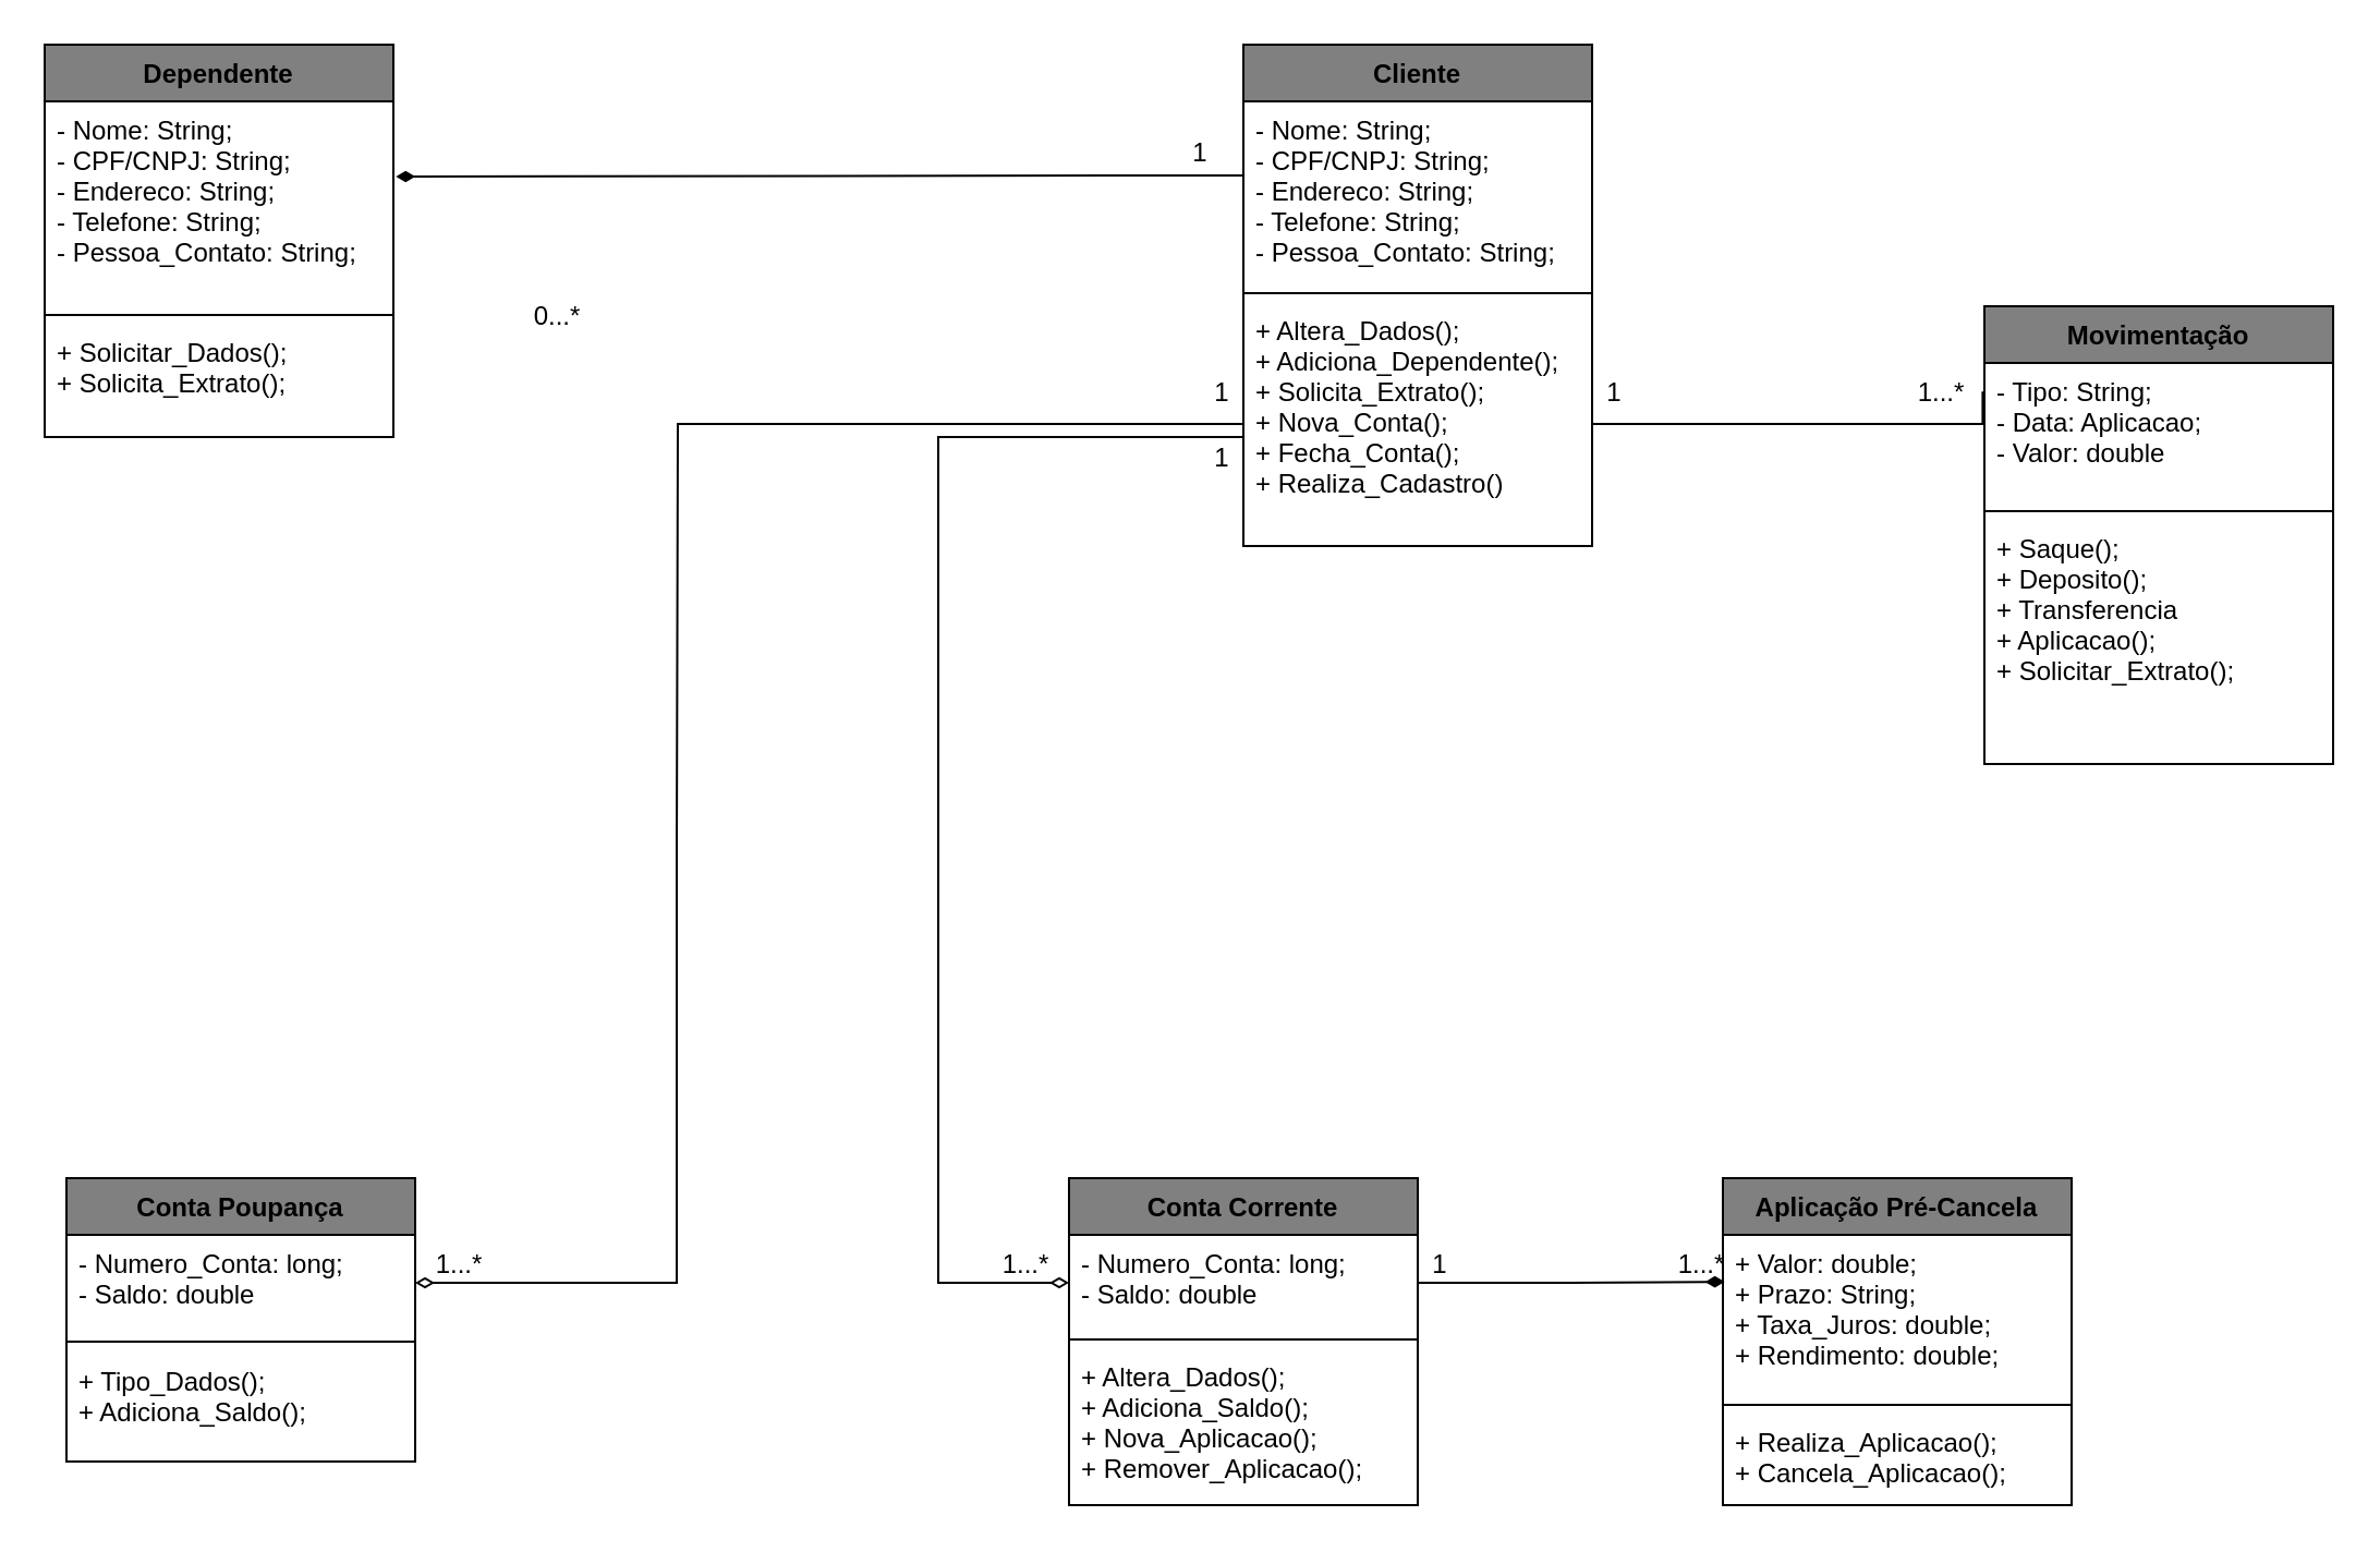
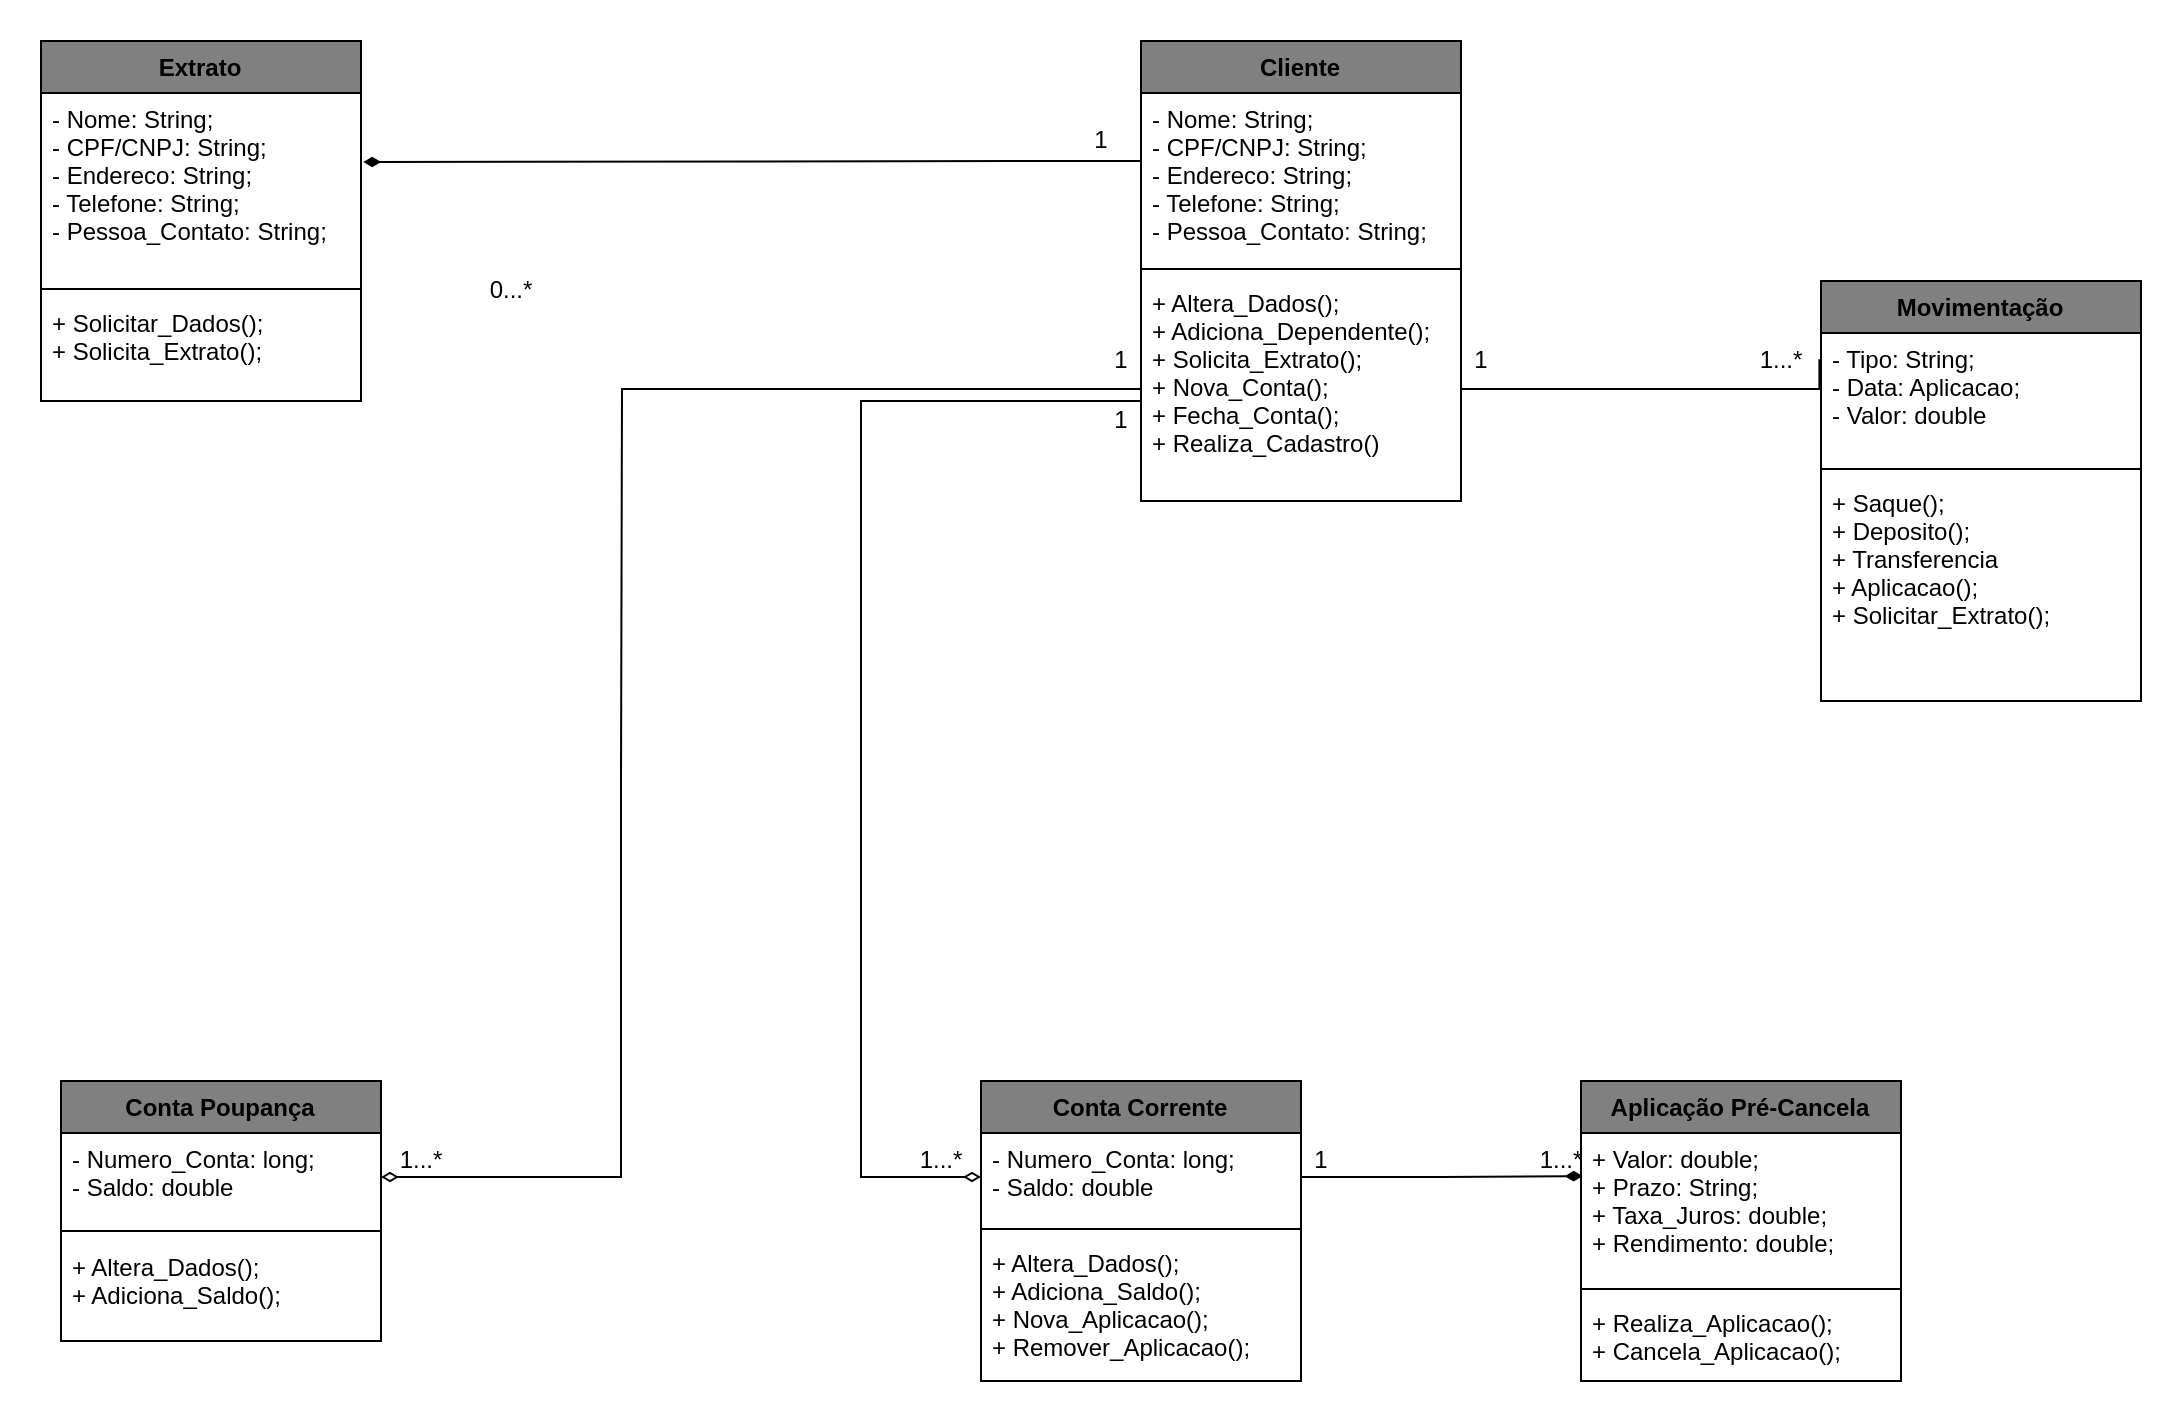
  <mxCell id="0" />
  <mxCell id="1" parent="0" />
- <mxCell id="2" value="Dependente" style="swimlane;fontStyle=1;align=center;verticalAlign=top;childLayout=stackLayout;horizontal=1;startSize=26;horizontalStack=0;resizeParent=1;resizeParentMax=0;resizeLast=0;collapsible=1;marginBottom=0;fillColor=#808080;" parent="1" vertex="1"><mxGeometry x="20" y="20" width="160" height="180" as="geometry" /></mxCell>
+ <mxCell id="2" value="Extrato" style="swimlane;fontStyle=1;align=center;verticalAlign=top;childLayout=stackLayout;horizontal=1;startSize=26;horizontalStack=0;resizeParent=1;resizeParentMax=0;resizeLast=0;collapsible=1;marginBottom=0;fillColor=#808080;" parent="1" vertex="1"><mxGeometry x="20" y="20" width="160" height="180" as="geometry" /></mxCell>
  <mxCell id="3" value="- Nome: String;&#10;- CPF/CNPJ: String;&#10;- Endereco: String;&#10;- Telefone: String;&#10;- Pessoa_Contato: String;" style="text;strokeColor=none;fillColor=none;align=left;verticalAlign=top;spacingLeft=4;spacingRight=4;overflow=hidden;rotatable=0;points=[[0,0.5],[1,0.5]];portConstraint=eastwest;" parent="2" vertex="1"><mxGeometry y="26" width="160" height="94" as="geometry" /></mxCell>
  <mxCell id="4" value="" style="line;strokeWidth=1;fillColor=none;align=left;verticalAlign=middle;spacingTop=-1;spacingLeft=3;spacingRight=3;rotatable=0;labelPosition=right;points=[];portConstraint=eastwest;" parent="2" vertex="1"><mxGeometry y="120" width="160" height="8" as="geometry" /></mxCell>
  <mxCell id="5" value="+ Solicitar_Dados();&#10;+ Solicita_Extrato();" style="text;strokeColor=none;fillColor=none;align=left;verticalAlign=top;spacingLeft=4;spacingRight=4;overflow=hidden;rotatable=0;points=[[0,0.5],[1,0.5]];portConstraint=eastwest;" parent="2" vertex="1"><mxGeometry y="128" width="160" height="52" as="geometry" /></mxCell>
  <mxCell id="6" value="Cliente" style="swimlane;fontStyle=1;align=center;verticalAlign=top;childLayout=stackLayout;horizontal=1;startSize=26;horizontalStack=0;resizeParent=1;resizeParentMax=0;resizeLast=0;collapsible=1;marginBottom=0;fillColor=#808080;" parent="1" vertex="1"><mxGeometry x="570" y="20" width="160" height="230" as="geometry" /></mxCell>
  <mxCell id="7" value="- Nome: String;&#10;- CPF/CNPJ: String;&#10;- Endereco: String;&#10;- Telefone: String;&#10;- Pessoa_Contato: String;&#10;" style="text;strokeColor=none;fillColor=none;align=left;verticalAlign=top;spacingLeft=4;spacingRight=4;overflow=hidden;rotatable=0;points=[[0,0.5],[1,0.5]];portConstraint=eastwest;" parent="6" vertex="1"><mxGeometry y="26" width="160" height="84" as="geometry" /></mxCell>
  <mxCell id="8" value="" style="line;strokeWidth=1;fillColor=none;align=left;verticalAlign=middle;spacingTop=-1;spacingLeft=3;spacingRight=3;rotatable=0;labelPosition=right;points=[];portConstraint=eastwest;" parent="6" vertex="1"><mxGeometry y="110" width="160" height="8" as="geometry" /></mxCell>
  <mxCell id="9" value="+ Altera_Dados();&#10;+ Adiciona_Dependente();&#10;+ Solicita_Extrato();&#10;+ Nova_Conta();&#10;+ Fecha_Conta();&#10;+ Realiza_Cadastro()" style="text;strokeColor=none;fillColor=none;align=left;verticalAlign=top;spacingLeft=4;spacingRight=4;overflow=hidden;rotatable=0;points=[[0,0.5],[1,0.5]];portConstraint=eastwest;" parent="6" vertex="1"><mxGeometry y="118" width="160" height="112" as="geometry" /></mxCell>
  <mxCell id="10" value="Conta Poupança" style="swimlane;fontStyle=1;align=center;verticalAlign=top;childLayout=stackLayout;horizontal=1;startSize=26;horizontalStack=0;resizeParent=1;resizeParentMax=0;resizeLast=0;collapsible=1;marginBottom=0;fillColor=#808080;" parent="1" vertex="1"><mxGeometry x="30" y="540" width="160" height="130" as="geometry" /></mxCell>
  <mxCell id="11" value="- Numero_Conta: long;&#10;- Saldo: double&#10;" style="text;strokeColor=none;fillColor=none;align=left;verticalAlign=top;spacingLeft=4;spacingRight=4;overflow=hidden;rotatable=0;points=[[0,0.5],[1,0.5]];portConstraint=eastwest;" parent="10" vertex="1"><mxGeometry y="26" width="160" height="44" as="geometry" /></mxCell>
  <mxCell id="12" value="" style="line;strokeWidth=1;fillColor=none;align=left;verticalAlign=middle;spacingTop=-1;spacingLeft=3;spacingRight=3;rotatable=0;labelPosition=right;points=[];portConstraint=eastwest;" parent="10" vertex="1"><mxGeometry y="70" width="160" height="10" as="geometry" /></mxCell>
- <mxCell id="13" value="+ Tipo_Dados();&#10;+ Adiciona_Saldo();" style="text;strokeColor=none;fillColor=none;align=left;verticalAlign=top;spacingLeft=4;spacingRight=4;overflow=hidden;rotatable=0;points=[[0,0.5],[1,0.5]];portConstraint=eastwest;" parent="10" vertex="1"><mxGeometry y="80" width="160" height="50" as="geometry" /></mxCell>
+ <mxCell id="13" value="+ Altera_Dados();&#10;+ Adiciona_Saldo();" style="text;strokeColor=none;fillColor=none;align=left;verticalAlign=top;spacingLeft=4;spacingRight=4;overflow=hidden;rotatable=0;points=[[0,0.5],[1,0.5]];portConstraint=eastwest;" parent="10" vertex="1"><mxGeometry y="80" width="160" height="50" as="geometry" /></mxCell>
  <mxCell id="14" value="Aplicação Pré-Cancela" style="swimlane;fontStyle=1;align=center;verticalAlign=top;childLayout=stackLayout;horizontal=1;startSize=26;horizontalStack=0;resizeParent=1;resizeParentMax=0;resizeLast=0;collapsible=1;marginBottom=0;fillColor=#808080;" parent="1" vertex="1"><mxGeometry x="790" y="540" width="160" height="150" as="geometry"><mxRectangle x="90" y="430" width="150" height="26" as="alternateBounds" /></mxGeometry></mxCell>
  <mxCell id="15" value="+ Valor: double;&#10;+ Prazo: String;&#10;+ Taxa_Juros: double;&#10;+ Rendimento: double;" style="text;strokeColor=none;fillColor=none;align=left;verticalAlign=top;spacingLeft=4;spacingRight=4;overflow=hidden;rotatable=0;points=[[0,0.5],[1,0.5]];portConstraint=eastwest;" parent="14" vertex="1"><mxGeometry y="26" width="160" height="74" as="geometry" /></mxCell>
  <mxCell id="16" value="" style="line;strokeWidth=1;fillColor=none;align=left;verticalAlign=middle;spacingTop=-1;spacingLeft=3;spacingRight=3;rotatable=0;labelPosition=right;points=[];portConstraint=eastwest;" parent="14" vertex="1"><mxGeometry y="100" width="160" height="8" as="geometry" /></mxCell>
  <mxCell id="17" value="+ Realiza_Aplicacao();&#10;+ Cancela_Aplicacao();" style="text;strokeColor=none;fillColor=none;align=left;verticalAlign=top;spacingLeft=4;spacingRight=4;overflow=hidden;rotatable=0;points=[[0,0.5],[1,0.5]];portConstraint=eastwest;" parent="14" vertex="1"><mxGeometry y="108" width="160" height="42" as="geometry" /></mxCell>
  <mxCell id="18" value="Movimentação" style="swimlane;fontStyle=1;align=center;verticalAlign=top;childLayout=stackLayout;horizontal=1;startSize=26;horizontalStack=0;resizeParent=1;resizeParentMax=0;resizeLast=0;collapsible=1;marginBottom=0;fillColor=#808080;" parent="1" vertex="1"><mxGeometry x="910" y="140" width="160" height="210" as="geometry" /></mxCell>
  <mxCell id="19" value="- Tipo: String;&#10;- Data: Aplicacao;&#10;- Valor: double" style="text;strokeColor=none;fillColor=none;align=left;verticalAlign=top;spacingLeft=4;spacingRight=4;overflow=hidden;rotatable=0;points=[[0,0.5],[1,0.5]];portConstraint=eastwest;" parent="18" vertex="1"><mxGeometry y="26" width="160" height="64" as="geometry" /></mxCell>
  <mxCell id="20" value="" style="line;strokeWidth=1;fillColor=none;align=left;verticalAlign=middle;spacingTop=-1;spacingLeft=3;spacingRight=3;rotatable=0;labelPosition=right;points=[];portConstraint=eastwest;" parent="18" vertex="1"><mxGeometry y="90" width="160" height="8" as="geometry" /></mxCell>
  <mxCell id="21" value="+ Saque();&#10;+ Deposito();&#10;+ Transferencia&#10;+ Aplicacao();&#10;+ Solicitar_Extrato();" style="text;strokeColor=none;fillColor=none;align=left;verticalAlign=top;spacingLeft=4;spacingRight=4;overflow=hidden;rotatable=0;points=[[0,0.5],[1,0.5]];portConstraint=eastwest;" parent="18" vertex="1"><mxGeometry y="98" width="160" height="112" as="geometry" /></mxCell>
  <mxCell id="22" value="Conta Corrente" style="swimlane;fontStyle=1;align=center;verticalAlign=top;childLayout=stackLayout;horizontal=1;startSize=26;horizontalStack=0;resizeParent=1;resizeParentMax=0;resizeLast=0;collapsible=1;marginBottom=0;fillColor=#808080;" parent="1" vertex="1"><mxGeometry x="490" y="540" width="160" height="150" as="geometry" /></mxCell>
  <mxCell id="23" value="- Numero_Conta: long;&#10;- Saldo: double" style="text;strokeColor=none;fillColor=none;align=left;verticalAlign=top;spacingLeft=4;spacingRight=4;overflow=hidden;rotatable=0;points=[[0,0.5],[1,0.5]];portConstraint=eastwest;" parent="22" vertex="1"><mxGeometry y="26" width="160" height="44" as="geometry" /></mxCell>
  <mxCell id="24" value="" style="line;strokeWidth=1;fillColor=none;align=left;verticalAlign=middle;spacingTop=-1;spacingLeft=3;spacingRight=3;rotatable=0;labelPosition=right;points=[];portConstraint=eastwest;" parent="22" vertex="1"><mxGeometry y="70" width="160" height="8" as="geometry" /></mxCell>
  <mxCell id="25" value="+ Altera_Dados();&#10;+ Adiciona_Saldo();&#10;+ Nova_Aplicacao();&#10;+ Remover_Aplicacao();" style="text;strokeColor=none;fillColor=none;align=left;verticalAlign=top;spacingLeft=4;spacingRight=4;overflow=hidden;rotatable=0;points=[[0,0.5],[1,0.5]];portConstraint=eastwest;" parent="22" vertex="1"><mxGeometry y="78" width="160" height="72" as="geometry" /></mxCell>
  <mxCell id="26" style="edgeStyle=orthogonalEdgeStyle;rounded=0;orthogonalLoop=1;jettySize=auto;html=1;exitX=1;exitY=0.5;exitDx=0;exitDy=0;endArrow=none;endFill=0;startArrow=diamondThin;startFill=0;entryX=0.25;entryY=0.988;entryDx=0;entryDy=0;entryPerimeter=0;" parent="1" source="11" edge="1"><mxGeometry relative="1" as="geometry"><mxPoint x="310" y="379.376" as="targetPoint" /><Array as="points"><mxPoint x="310" y="588" /></Array></mxGeometry></mxCell>
  <mxCell id="27" style="edgeStyle=orthogonalEdgeStyle;rounded=0;orthogonalLoop=1;jettySize=auto;html=1;exitX=0;exitY=0.5;exitDx=0;exitDy=0;endArrow=none;endFill=0;startSize=6;startArrow=diamondThin;startFill=0;entryX=0;entryY=0.554;entryDx=0;entryDy=0;entryPerimeter=0;" parent="1" source="23" target="9" edge="1"><mxGeometry relative="1" as="geometry"><mxPoint x="388" y="190" as="targetPoint" /><Array as="points"><mxPoint x="430" y="588" /><mxPoint x="430" y="200" /></Array></mxGeometry></mxCell>
  <mxCell id="28" style="edgeStyle=orthogonalEdgeStyle;rounded=0;orthogonalLoop=1;jettySize=auto;html=1;exitX=0;exitY=0.5;exitDx=0;exitDy=0;entryX=1.007;entryY=0.367;entryDx=0;entryDy=0;entryPerimeter=0;endArrow=diamondThin;endFill=1;" parent="1" source="7" target="3" edge="1"><mxGeometry relative="1" as="geometry"><Array as="points"><mxPoint x="510" y="80" /><mxPoint x="410" y="80" /></Array></mxGeometry></mxCell>
  <mxCell id="29" style="edgeStyle=orthogonalEdgeStyle;rounded=0;orthogonalLoop=1;jettySize=auto;html=1;entryX=-0.005;entryY=0.206;entryDx=0;entryDy=0;entryPerimeter=0;startArrow=none;startFill=0;endArrow=none;endFill=0;startSize=6;" parent="1" source="9" target="19" edge="1"><mxGeometry relative="1" as="geometry"><Array as="points"><mxPoint x="909" y="194" /></Array></mxGeometry></mxCell>
  <mxCell id="30" style="edgeStyle=orthogonalEdgeStyle;rounded=0;orthogonalLoop=1;jettySize=auto;html=1;exitX=1;exitY=0.5;exitDx=0;exitDy=0;entryX=0.005;entryY=0.291;entryDx=0;entryDy=0;entryPerimeter=0;startArrow=none;startFill=0;endArrow=diamondThin;endFill=1;startSize=6;" parent="1" source="23" target="15" edge="1"><mxGeometry relative="1" as="geometry" /></mxCell>
  <mxCell id="31" value="1" style="text;html=1;align=center;verticalAlign=middle;resizable=0;points=[];autosize=1;strokeColor=none;" parent="1" vertex="1"><mxGeometry x="540" y="60" width="20" height="20" as="geometry" /></mxCell>
  <mxCell id="32" value="0...*" style="text;html=1;align=center;verticalAlign=middle;resizable=0;points=[];autosize=1;strokeColor=none;" parent="1" vertex="1"><mxGeometry x="235" y="135" width="40" height="20" as="geometry" /></mxCell>
  <mxCell id="33" value="1" style="text;html=1;align=center;verticalAlign=middle;resizable=0;points=[];autosize=1;strokeColor=none;" parent="1" vertex="1"><mxGeometry x="730" y="170" width="20" height="20" as="geometry" /></mxCell>
  <mxCell id="34" value="1...*" style="text;html=1;align=center;verticalAlign=middle;resizable=0;points=[];autosize=1;strokeColor=none;" parent="1" vertex="1"><mxGeometry x="870" y="170" width="40" height="20" as="geometry" /></mxCell>
  <mxCell id="35" value="1" style="text;html=1;align=center;verticalAlign=middle;resizable=0;points=[];autosize=1;strokeColor=none;" parent="1" vertex="1"><mxGeometry x="650" y="570" width="20" height="20" as="geometry" /></mxCell>
  <mxCell id="36" value="1...*" style="text;html=1;align=center;verticalAlign=middle;resizable=0;points=[];autosize=1;strokeColor=none;" parent="1" vertex="1"><mxGeometry x="450" y="570" width="40" height="20" as="geometry" /></mxCell>
  <mxCell id="37" value="1...*" style="text;html=1;align=center;verticalAlign=middle;resizable=0;points=[];autosize=1;strokeColor=none;" parent="1" vertex="1"><mxGeometry x="760" y="570" width="40" height="20" as="geometry" /></mxCell>
  <mxCell id="38" value="1...*" style="text;html=1;align=center;verticalAlign=middle;resizable=0;points=[];autosize=1;strokeColor=none;" parent="1" vertex="1"><mxGeometry x="190" y="570" width="40" height="20" as="geometry" /></mxCell>
  <mxCell id="39" style="edgeStyle=orthogonalEdgeStyle;rounded=0;orthogonalLoop=1;jettySize=auto;html=1;endArrow=none;endFill=0;" edge="1" parent="1" source="9"><mxGeometry relative="1" as="geometry"><mxPoint x="310" y="390" as="targetPoint" /></mxGeometry></mxCell>
  <mxCell id="40" value="1" style="text;html=1;align=center;verticalAlign=middle;resizable=0;points=[];autosize=1;strokeColor=none;" vertex="1" parent="1"><mxGeometry x="550" y="170" width="20" height="20" as="geometry" /></mxCell>
  <mxCell id="41" value="1" style="text;html=1;align=center;verticalAlign=middle;resizable=0;points=[];autosize=1;strokeColor=none;" vertex="1" parent="1"><mxGeometry x="550" y="200" width="20" height="20" as="geometry" /></mxCell>
